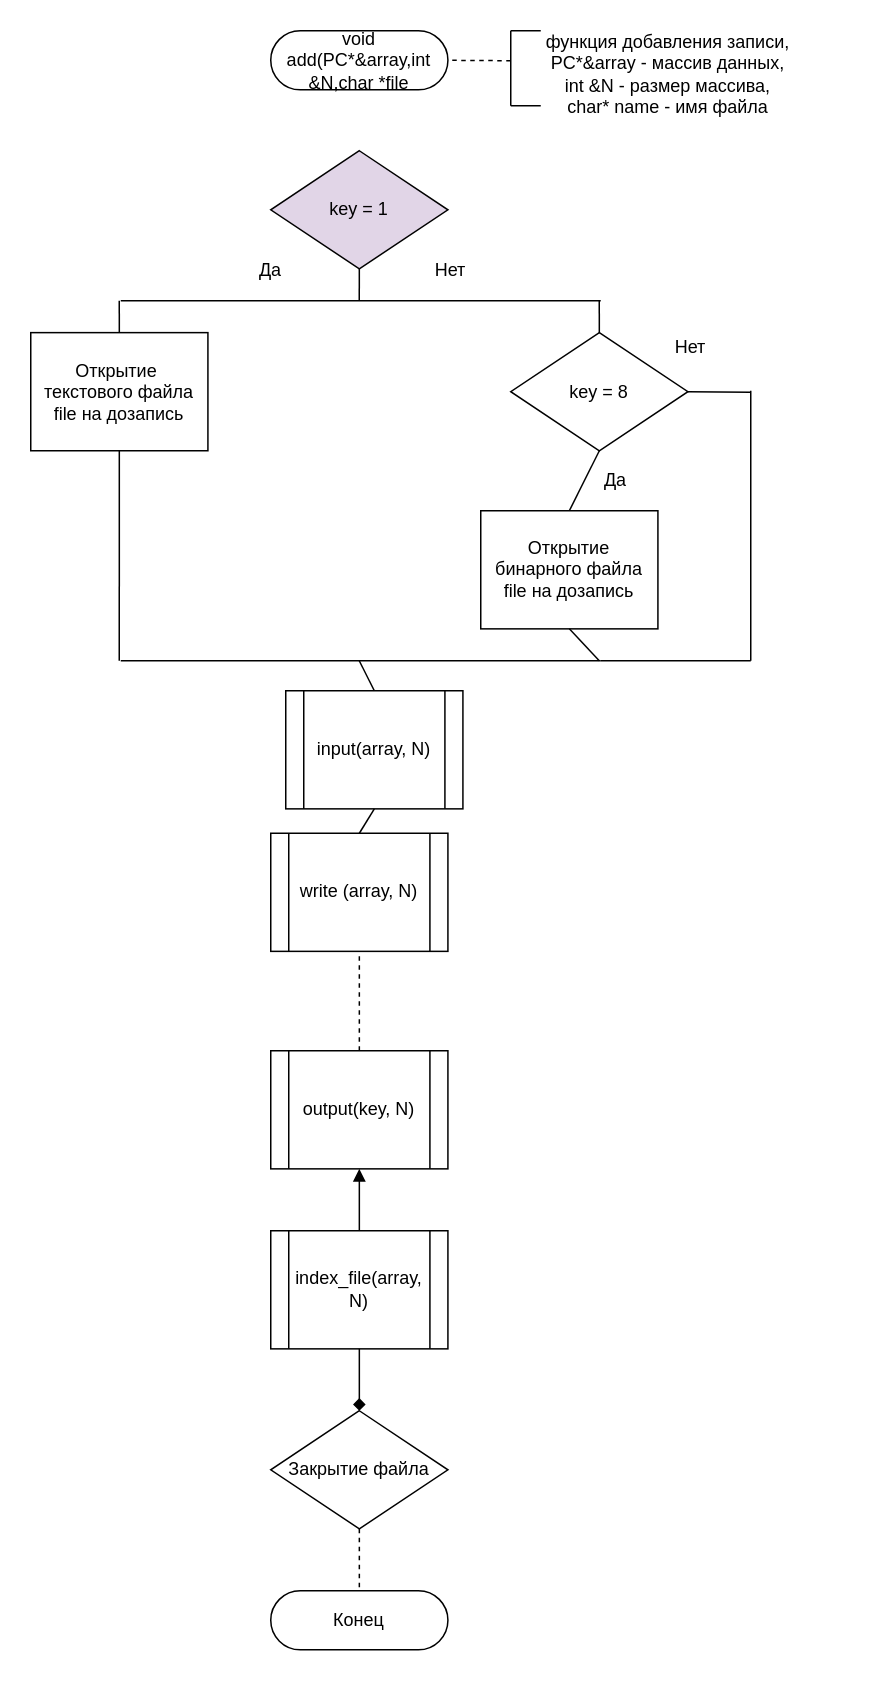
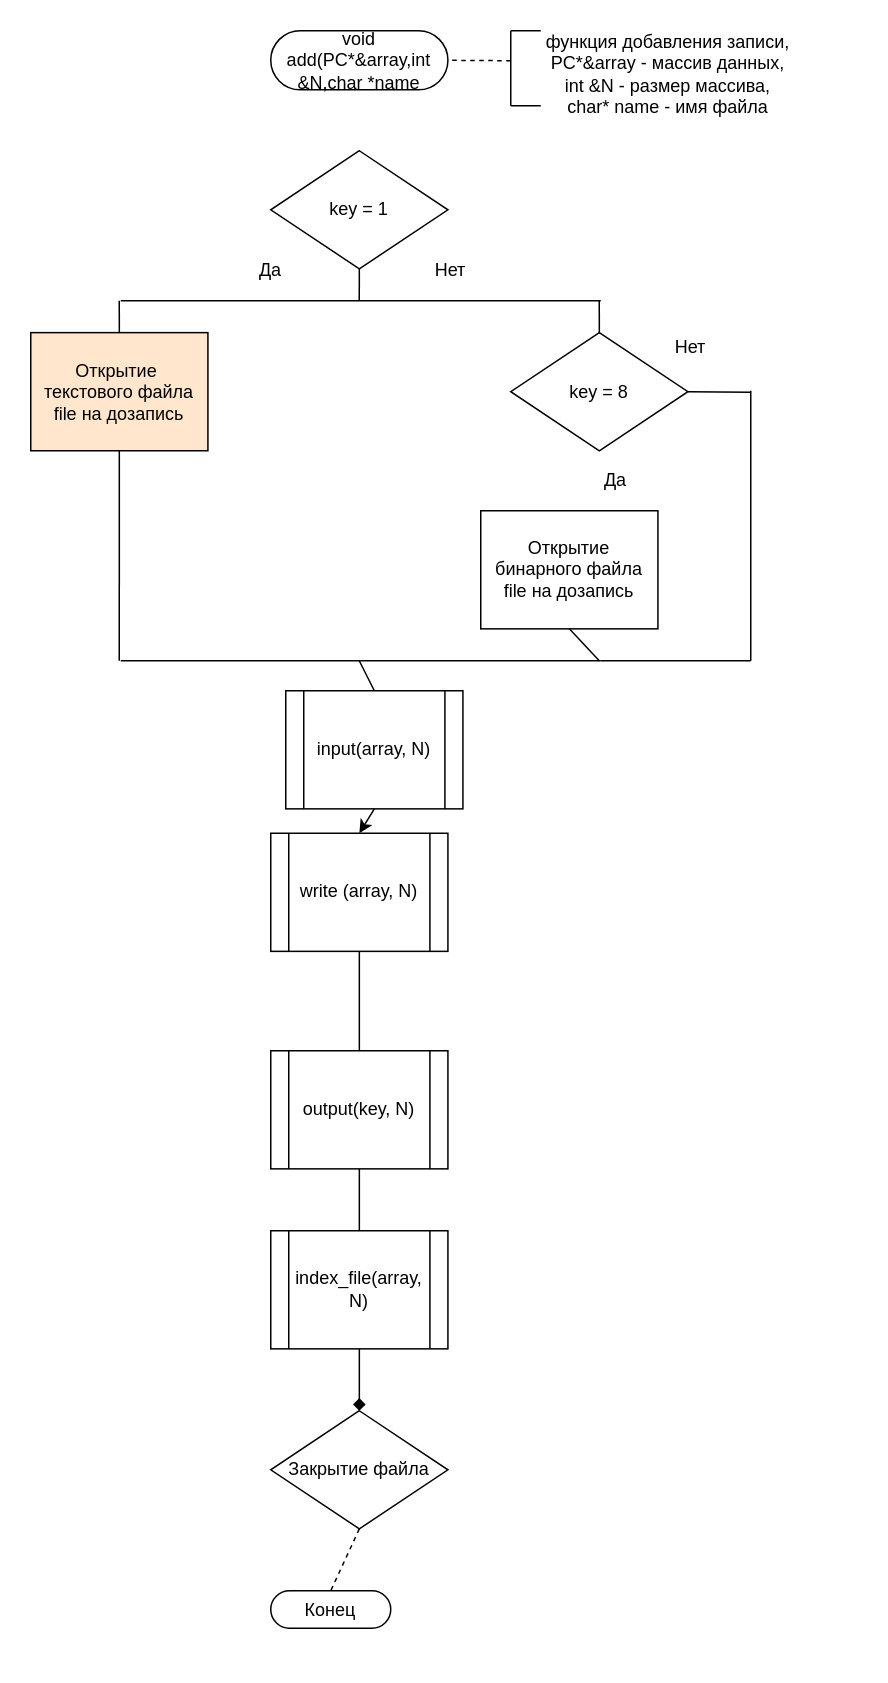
  <mxCell id="0" />
  <mxCell id="1" parent="0" />
- <mxCell id="2" value="void add(PC*&amp;amp;array,int&lt;br&gt;&amp;amp;N,char *file" style="rounded=1;whiteSpace=wrap;html=1;arcSize=50;" vertex="1" parent="1"><mxGeometry x="180" y="20" width="118.11" height="39.37" as="geometry" /></mxCell>
+ <mxCell id="2" value="void add(PC*&amp;amp;array,int&lt;br&gt;&amp;amp;N,char *name" style="rounded=1;whiteSpace=wrap;html=1;arcSize=50;" vertex="1" parent="1"><mxGeometry x="180" y="20" width="118.11" height="39.37" as="geometry" /></mxCell>
  <mxCell id="3" value="key = 8" style="rhombus;whiteSpace=wrap;html=1;" vertex="1" parent="1"><mxGeometry x="340" y="221.26" width="118.11" height="78.74" as="geometry" /></mxCell>
  <mxCell id="4" value="Открытие&lt;br&gt;бинарного файла&lt;br&gt;file на дозапись" style="rounded=0;whiteSpace=wrap;html=1;" vertex="1" parent="1"><mxGeometry x="320" y="340" width="118.11" height="78.74" as="geometry" /></mxCell>
  <mxCell id="5" value="input(array, N)" style="shape=process;whiteSpace=wrap;html=1;backgroundOutline=1;" vertex="1" parent="1"><mxGeometry x="190" y="460" width="118.11" height="78.74" as="geometry" /></mxCell>
  <mxCell id="6" value="index_file(array, N)" style="shape=process;whiteSpace=wrap;html=1;backgroundOutline=1;" vertex="1" parent="1"><mxGeometry x="180" y="820" width="118.11" height="78.74" as="geometry" /></mxCell>
  <mxCell id="7" value="output(key, N)" style="shape=process;whiteSpace=wrap;html=1;backgroundOutline=1;" vertex="1" parent="1"><mxGeometry x="180" y="700" width="118.11" height="78.74" as="geometry" /></mxCell>
  <mxCell id="8" value="write (array, N)" style="shape=process;whiteSpace=wrap;html=1;backgroundOutline=1;" vertex="1" parent="1"><mxGeometry x="180" y="555" width="118.11" height="78.74" as="geometry" /></mxCell>
  <mxCell id="9" value="Закрытие файла" style="rhombus;whiteSpace=wrap;html=1;" vertex="1" parent="1"><mxGeometry x="180" y="940" width="118.11" height="78.74" as="geometry" /></mxCell>
- <mxCell id="10" value="Конец" style="rounded=1;whiteSpace=wrap;html=1;arcSize=50;" vertex="1" parent="1"><mxGeometry x="180" y="1060" width="118.11" height="39.37" as="geometry" /></mxCell>
- <mxCell id="11" value="key = 1" style="rhombus;whiteSpace=wrap;html=1;fillColor=#e1d5e7;" vertex="1" parent="1"><mxGeometry x="180" y="100" width="118.11" height="78.74" as="geometry" /></mxCell>
- <mxCell id="12" value="Открытие&amp;nbsp;&lt;br&gt;текстового файла&lt;br&gt;file на дозапись" style="rounded=0;whiteSpace=wrap;html=1;" vertex="1" parent="1"><mxGeometry x="20" y="221.26" width="118.11" height="78.74" as="geometry" /></mxCell>
+ <mxCell id="10" value="Конец" style="rounded=1;whiteSpace=wrap;html=1;arcSize=50;" vertex="1" parent="1"><mxGeometry x="180" y="1060" width="80" height="25" as="geometry" /></mxCell>
+ <mxCell id="11" value="key = 1" style="rhombus;whiteSpace=wrap;html=1;" vertex="1" parent="1"><mxGeometry x="180" y="100" width="118.11" height="78.74" as="geometry" /></mxCell>
+ <mxCell id="12" value="Открытие&amp;nbsp;&lt;br&gt;текстового файла&lt;br&gt;file на дозапись" style="rounded=0;whiteSpace=wrap;html=1;fillColor=#ffe6cc;" vertex="1" parent="1"><mxGeometry x="20" y="221.26" width="118.11" height="78.74" as="geometry" /></mxCell>
  <mxCell id="13" value="" style="endArrow=none;dashed=1;html=1;entryX=1;entryY=0.5;entryDx=0;entryDy=0;" edge="1" parent="1" target="2"><mxGeometry width="50" height="50" relative="1" as="geometry"><mxPoint x="340" y="40" as="sourcePoint" /><mxPoint x="290" y="250" as="targetPoint" /></mxGeometry></mxCell>
  <mxCell id="14" value="" style="endArrow=none;html=1;" edge="1" parent="1"><mxGeometry width="50" height="50" relative="1" as="geometry"><mxPoint x="340" y="70" as="sourcePoint" /><mxPoint x="340" y="20" as="targetPoint" /></mxGeometry></mxCell>
  <mxCell id="15" value="" style="endArrow=none;html=1;" edge="1" parent="1"><mxGeometry width="50" height="50" relative="1" as="geometry"><mxPoint x="360" y="70" as="sourcePoint" /><mxPoint x="340" y="70" as="targetPoint" /></mxGeometry></mxCell>
  <mxCell id="16" value="" style="endArrow=none;html=1;" edge="1" parent="1"><mxGeometry width="50" height="50" relative="1" as="geometry"><mxPoint x="360" y="20" as="sourcePoint" /><mxPoint x="340" y="20" as="targetPoint" /></mxGeometry></mxCell>
  <mxCell id="17" value="функция добавления записи,&lt;br&gt;PC*&amp;amp;array - массив данных,&lt;br&gt;int &amp;amp;N - размер массива,&lt;br&gt;char* name - имя файла" style="text;html=1;strokeColor=none;fillColor=none;align=center;verticalAlign=middle;whiteSpace=wrap;rounded=0;" vertex="1" parent="1"><mxGeometry x="320" y="30" width="250" height="38.74" as="geometry" /></mxCell>
  <mxCell id="18" value="" style="endArrow=none;html=1;entryX=0.5;entryY=1;entryDx=0;entryDy=0;" edge="1" parent="1" target="11"><mxGeometry width="50" height="50" relative="1" as="geometry"><mxPoint x="239" y="200" as="sourcePoint" /><mxPoint x="270" y="90" as="targetPoint" /></mxGeometry></mxCell>
  <mxCell id="19" value="" style="endArrow=none;html=1;" edge="1" parent="1"><mxGeometry width="50" height="50" relative="1" as="geometry"><mxPoint x="80" y="200" as="sourcePoint" /><mxPoint x="400" y="200" as="targetPoint" /></mxGeometry></mxCell>
  <mxCell id="20" value="" style="endArrow=none;html=1;exitX=0.5;exitY=0;exitDx=0;exitDy=0;" edge="1" parent="1" source="12"><mxGeometry width="50" height="50" relative="1" as="geometry"><mxPoint x="220" y="140" as="sourcePoint" /><mxPoint x="79" y="200" as="targetPoint" /></mxGeometry></mxCell>
  <mxCell id="21" value="" style="endArrow=none;html=1;entryX=0.5;entryY=0;entryDx=0;entryDy=0;" edge="1" parent="1" target="3"><mxGeometry width="50" height="50" relative="1" as="geometry"><mxPoint x="399" y="200" as="sourcePoint" /><mxPoint x="270" y="90" as="targetPoint" /></mxGeometry></mxCell>
- <mxCell id="22" value="" style="endArrow=none;html=1;entryX=0.5;entryY=1;entryDx=0;entryDy=0;exitX=0.5;exitY=0;exitDx=0;exitDy=0;" edge="1" parent="1" source="4" target="3"><mxGeometry width="50" height="50" relative="1" as="geometry"><mxPoint x="220" y="340" as="sourcePoint" /><mxPoint x="270" y="290" as="targetPoint" /></mxGeometry></mxCell>
  <mxCell id="23" value="" style="endArrow=none;html=1;exitX=1;exitY=0.5;exitDx=0;exitDy=0;" edge="1" parent="1" source="3"><mxGeometry width="50" height="50" relative="1" as="geometry"><mxPoint x="450" y="240" as="sourcePoint" /><mxPoint x="500" y="261" as="targetPoint" /></mxGeometry></mxCell>
  <mxCell id="24" value="" style="endArrow=none;html=1;exitX=0.5;exitY=1;exitDx=0;exitDy=0;" edge="1" parent="1" source="4"><mxGeometry width="50" height="50" relative="1" as="geometry"><mxPoint x="450" y="440" as="sourcePoint" /><mxPoint x="399" y="440" as="targetPoint" /></mxGeometry></mxCell>
  <mxCell id="25" value="" style="endArrow=none;html=1;exitX=0.5;exitY=1;exitDx=0;exitDy=0;" edge="1" parent="1" source="12"><mxGeometry width="50" height="50" relative="1" as="geometry"><mxPoint x="360" y="440" as="sourcePoint" /><mxPoint x="79" y="440" as="targetPoint" /></mxGeometry></mxCell>
  <mxCell id="26" value="" style="endArrow=none;html=1;" edge="1" parent="1"><mxGeometry width="50" height="50" relative="1" as="geometry"><mxPoint x="80" y="440" as="sourcePoint" /><mxPoint x="400" y="440" as="targetPoint" /></mxGeometry></mxCell>
  <mxCell id="27" value="" style="endArrow=none;html=1;entryX=0.5;entryY=0;entryDx=0;entryDy=0;" edge="1" parent="1" target="5"><mxGeometry width="50" height="50" relative="1" as="geometry"><mxPoint x="239" y="440" as="sourcePoint" /><mxPoint x="280" y="490" as="targetPoint" /></mxGeometry></mxCell>
- <mxCell id="28" value="" style="endArrow=none;html=1;exitX=0.5;exitY=1;exitDx=0;exitDy=0;entryX=0.5;entryY=0;entryDx=0;entryDy=0;" edge="1" parent="1" source="5" target="8"><mxGeometry width="50" height="50" relative="1" as="geometry"><mxPoint x="230" y="540" as="sourcePoint" /><mxPoint x="280" y="490" as="targetPoint" /></mxGeometry></mxCell>
- <mxCell id="29" value="" style="endArrow=none;html=1;entryX=0.5;entryY=1;entryDx=0;entryDy=0;exitX=0.5;exitY=0;exitDx=0;exitDy=0;dashed=1;" edge="1" parent="1" source="7" target="8"><mxGeometry width="50" height="50" relative="1" as="geometry"><mxPoint x="230" y="540" as="sourcePoint" /><mxPoint x="280" y="490" as="targetPoint" /></mxGeometry></mxCell>
- <mxCell id="30" value="" style="endArrow=block;html=1;entryX=0.5;entryY=1;entryDx=0;entryDy=0;exitX=0.5;exitY=0;exitDx=0;exitDy=0;" edge="1" parent="1" source="6" target="7"><mxGeometry width="50" height="50" relative="1" as="geometry"><mxPoint x="230" y="540" as="sourcePoint" /><mxPoint x="280" y="490" as="targetPoint" /></mxGeometry></mxCell>
+ <mxCell id="28" value="" style="endArrow=classic;html=1;exitX=0.5;exitY=1;exitDx=0;exitDy=0;entryX=0.5;entryY=0;entryDx=0;entryDy=0;" edge="1" parent="1" source="5" target="8"><mxGeometry width="50" height="50" relative="1" as="geometry"><mxPoint x="230" y="540" as="sourcePoint" /><mxPoint x="280" y="490" as="targetPoint" /></mxGeometry></mxCell>
+ <mxCell id="29" value="" style="endArrow=none;html=1;entryX=0.5;entryY=1;entryDx=0;entryDy=0;exitX=0.5;exitY=0;exitDx=0;exitDy=0;" edge="1" parent="1" source="7" target="8"><mxGeometry width="50" height="50" relative="1" as="geometry"><mxPoint x="230" y="540" as="sourcePoint" /><mxPoint x="280" y="490" as="targetPoint" /></mxGeometry></mxCell>
+ <mxCell id="30" value="" style="endArrow=none;html=1;entryX=0.5;entryY=1;entryDx=0;entryDy=0;exitX=0.5;exitY=0;exitDx=0;exitDy=0;" edge="1" parent="1" source="6" target="7"><mxGeometry width="50" height="50" relative="1" as="geometry"><mxPoint x="230" y="540" as="sourcePoint" /><mxPoint x="280" y="490" as="targetPoint" /></mxGeometry></mxCell>
  <mxCell id="31" value="" style="endArrow=diamond;html=1;entryX=0.5;entryY=0;entryDx=0;entryDy=0;exitX=0.5;exitY=1;exitDx=0;exitDy=0;" edge="1" parent="1" source="6" target="9"><mxGeometry width="50" height="50" relative="1" as="geometry"><mxPoint x="239" y="920" as="sourcePoint" /><mxPoint x="280" y="890" as="targetPoint" /></mxGeometry></mxCell>
  <mxCell id="32" value="" style="endArrow=none;html=1;entryX=0.5;entryY=0;entryDx=0;entryDy=0;exitX=0.5;exitY=1;exitDx=0;exitDy=0;dashed=1;" edge="1" parent="1" source="9" target="10"><mxGeometry width="50" height="50" relative="1" as="geometry"><mxPoint x="230" y="940" as="sourcePoint" /><mxPoint x="280" y="890" as="targetPoint" /></mxGeometry></mxCell>
  <mxCell id="33" value="" style="endArrow=none;html=1;" edge="1" parent="1"><mxGeometry width="50" height="50" relative="1" as="geometry"><mxPoint x="400" y="440" as="sourcePoint" /><mxPoint x="500" y="440" as="targetPoint" /></mxGeometry></mxCell>
  <mxCell id="34" value="" style="endArrow=none;html=1;" edge="1" parent="1"><mxGeometry width="50" height="50" relative="1" as="geometry"><mxPoint x="500" y="440" as="sourcePoint" /><mxPoint x="500" y="260" as="targetPoint" /></mxGeometry></mxCell>
  <mxCell id="35" value="Да" style="text;html=1;strokeColor=none;fillColor=none;align=center;verticalAlign=middle;whiteSpace=wrap;rounded=0;" vertex="1" parent="1"><mxGeometry x="160" y="170" width="40" height="20" as="geometry" /></mxCell>
  <mxCell id="36" value="Нет" style="text;html=1;strokeColor=none;fillColor=none;align=center;verticalAlign=middle;whiteSpace=wrap;rounded=0;" vertex="1" parent="1"><mxGeometry x="280" y="170" width="40" height="20" as="geometry" /></mxCell>
  <mxCell id="37" value="Да" style="text;html=1;strokeColor=none;fillColor=none;align=center;verticalAlign=middle;whiteSpace=wrap;rounded=0;" vertex="1" parent="1"><mxGeometry x="390" y="310" width="40" height="20" as="geometry" /></mxCell>
  <mxCell id="38" value="Нет" style="text;html=1;strokeColor=none;fillColor=none;align=center;verticalAlign=middle;whiteSpace=wrap;rounded=0;" vertex="1" parent="1"><mxGeometry x="440" y="221.26" width="40" height="20" as="geometry" /></mxCell>
